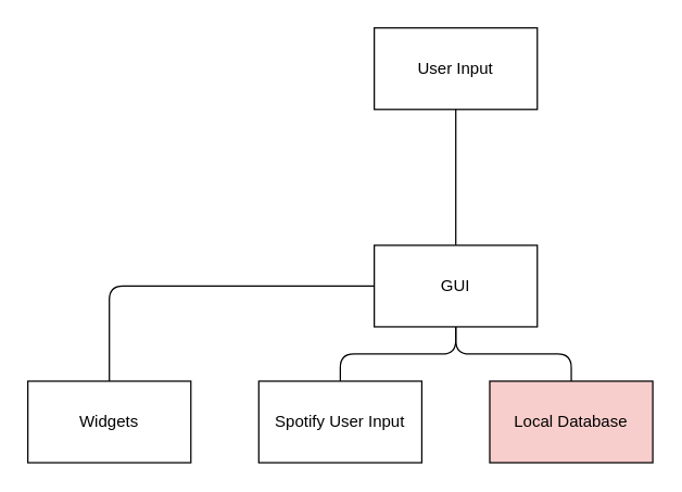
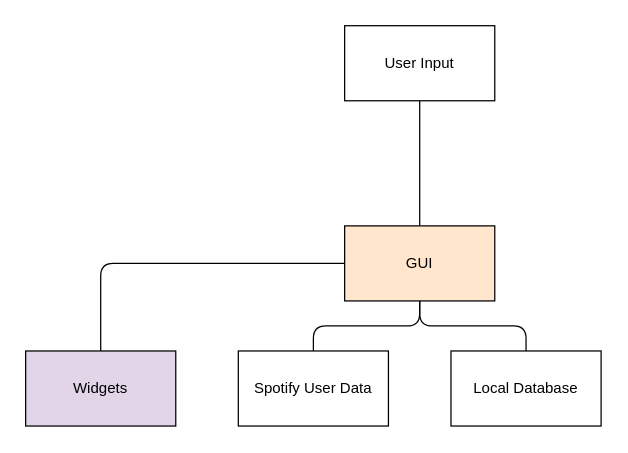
  <mxCell id="0" />
  <mxCell id="1" parent="0" />
- <mxCell id="2" value="GUI" style="rounded=0;whiteSpace=wrap;html=1;" parent="1" vertex="1"><mxGeometry x="275" y="180" width="120" height="60" as="geometry" /></mxCell>
- <mxCell id="3" value="Widgets" style="rounded=0;whiteSpace=wrap;html=1;rotation=0;" parent="1" vertex="1"><mxGeometry x="20" y="280" width="120" height="60" as="geometry" /></mxCell>
+ <mxCell id="2" value="GUI" style="rounded=0;whiteSpace=wrap;html=1;fillColor=#ffe6cc;" parent="1" vertex="1"><mxGeometry x="275" y="180" width="120" height="60" as="geometry" /></mxCell>
+ <mxCell id="3" value="Widgets" style="rounded=0;whiteSpace=wrap;html=1;rotation=0;fillColor=#e1d5e7;" parent="1" vertex="1"><mxGeometry x="20" y="280" width="120" height="60" as="geometry" /></mxCell>
  <mxCell id="4" value="User Input" style="rounded=0;whiteSpace=wrap;html=1;" parent="1" vertex="1"><mxGeometry x="275" y="20" width="120" height="60" as="geometry" /></mxCell>
  <mxCell id="5" value="" style="endArrow=none;html=1;exitX=0.5;exitY=1;exitDx=0;exitDy=0;entryX=0.5;entryY=0;entryDx=0;entryDy=0;" parent="1" source="4" target="2" edge="1"><mxGeometry width="50" height="50" relative="1" as="geometry"><mxPoint x="330" y="170" as="sourcePoint" /><mxPoint x="380" y="120" as="targetPoint" /><Array as="points"><mxPoint x="335" y="150" /></Array></mxGeometry></mxCell>
  <mxCell id="6" value="" style="endArrow=none;html=1;entryX=0;entryY=0.5;entryDx=0;entryDy=0;exitX=0.5;exitY=0;exitDx=0;exitDy=0;" parent="1" source="3" target="2" edge="1"><mxGeometry width="50" height="50" relative="1" as="geometry"><mxPoint x="40" y="260" as="sourcePoint" /><mxPoint x="90" y="210" as="targetPoint" /><Array as="points"><mxPoint x="80" y="210" /></Array></mxGeometry></mxCell>
- <mxCell id="7" value="Spotify User Input" style="rounded=0;whiteSpace=wrap;html=1;" parent="1" vertex="1"><mxGeometry x="190" y="280" width="120" height="60" as="geometry" /></mxCell>
- <mxCell id="8" value="Local Database" style="rounded=0;whiteSpace=wrap;html=1;fillColor=#f8cecc;" parent="1" vertex="1"><mxGeometry x="360" y="280" width="120" height="60" as="geometry" /></mxCell>
+ <mxCell id="7" value="Spotify User Data" style="rounded=0;whiteSpace=wrap;html=1;" parent="1" vertex="1"><mxGeometry x="190" y="280" width="120" height="60" as="geometry" /></mxCell>
+ <mxCell id="8" value="Local Database" style="rounded=0;whiteSpace=wrap;html=1;" parent="1" vertex="1"><mxGeometry x="360" y="280" width="120" height="60" as="geometry" /></mxCell>
  <mxCell id="9" value="" style="endArrow=none;html=1;exitX=0.5;exitY=1;exitDx=0;exitDy=0;entryX=0.5;entryY=0;entryDx=0;entryDy=0;" parent="1" source="2" target="8" edge="1"><mxGeometry width="50" height="50" relative="1" as="geometry"><mxPoint x="450" y="270" as="sourcePoint" /><mxPoint x="500" y="220" as="targetPoint" /><Array as="points"><mxPoint x="335" y="260" /><mxPoint x="420" y="260" /></Array></mxGeometry></mxCell>
  <mxCell id="10" value="" style="endArrow=none;html=1;entryX=0.5;entryY=1;entryDx=0;entryDy=0;exitX=0.5;exitY=0;exitDx=0;exitDy=0;" parent="1" source="7" target="2" edge="1"><mxGeometry width="50" height="50" relative="1" as="geometry"><mxPoint x="200" y="280" as="sourcePoint" /><mxPoint x="250" y="230" as="targetPoint" /><Array as="points"><mxPoint x="250" y="260" /><mxPoint x="335" y="260" /></Array></mxGeometry></mxCell>
